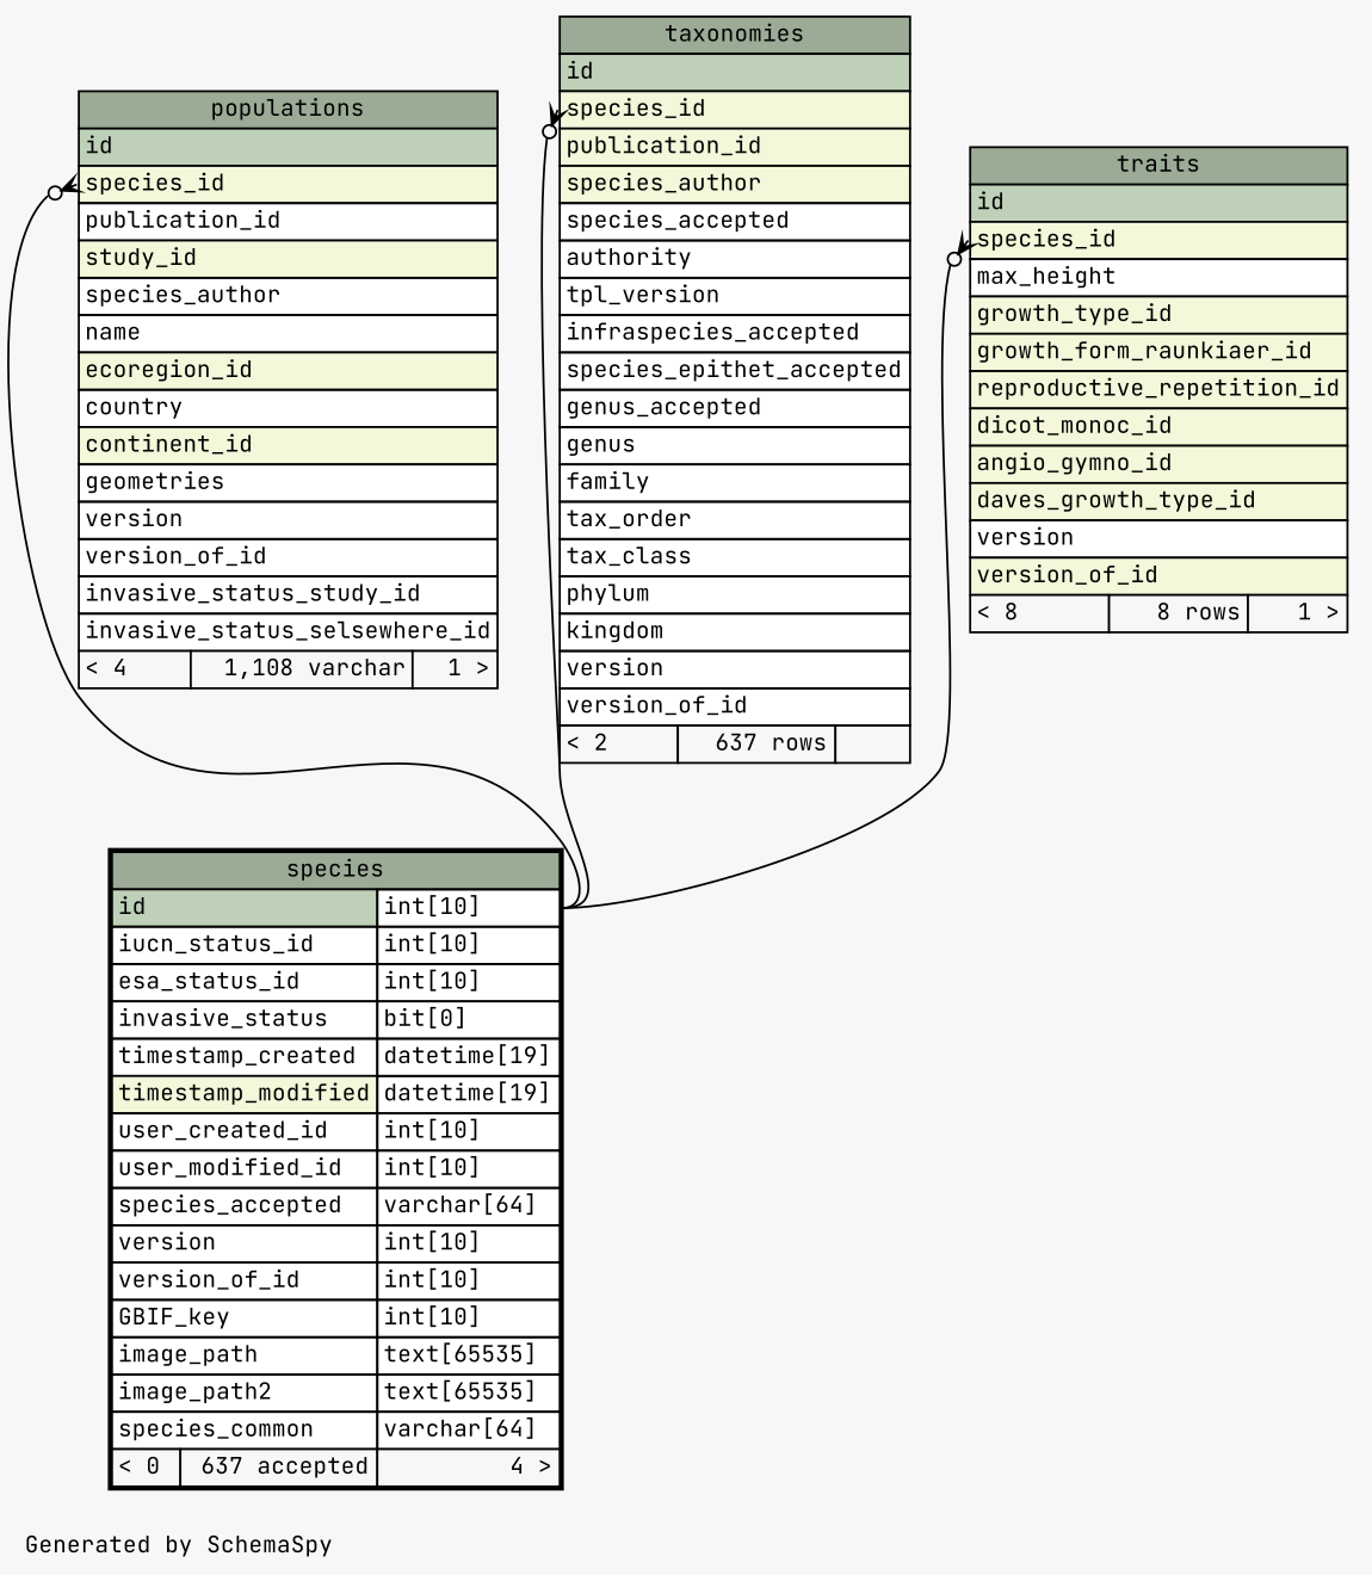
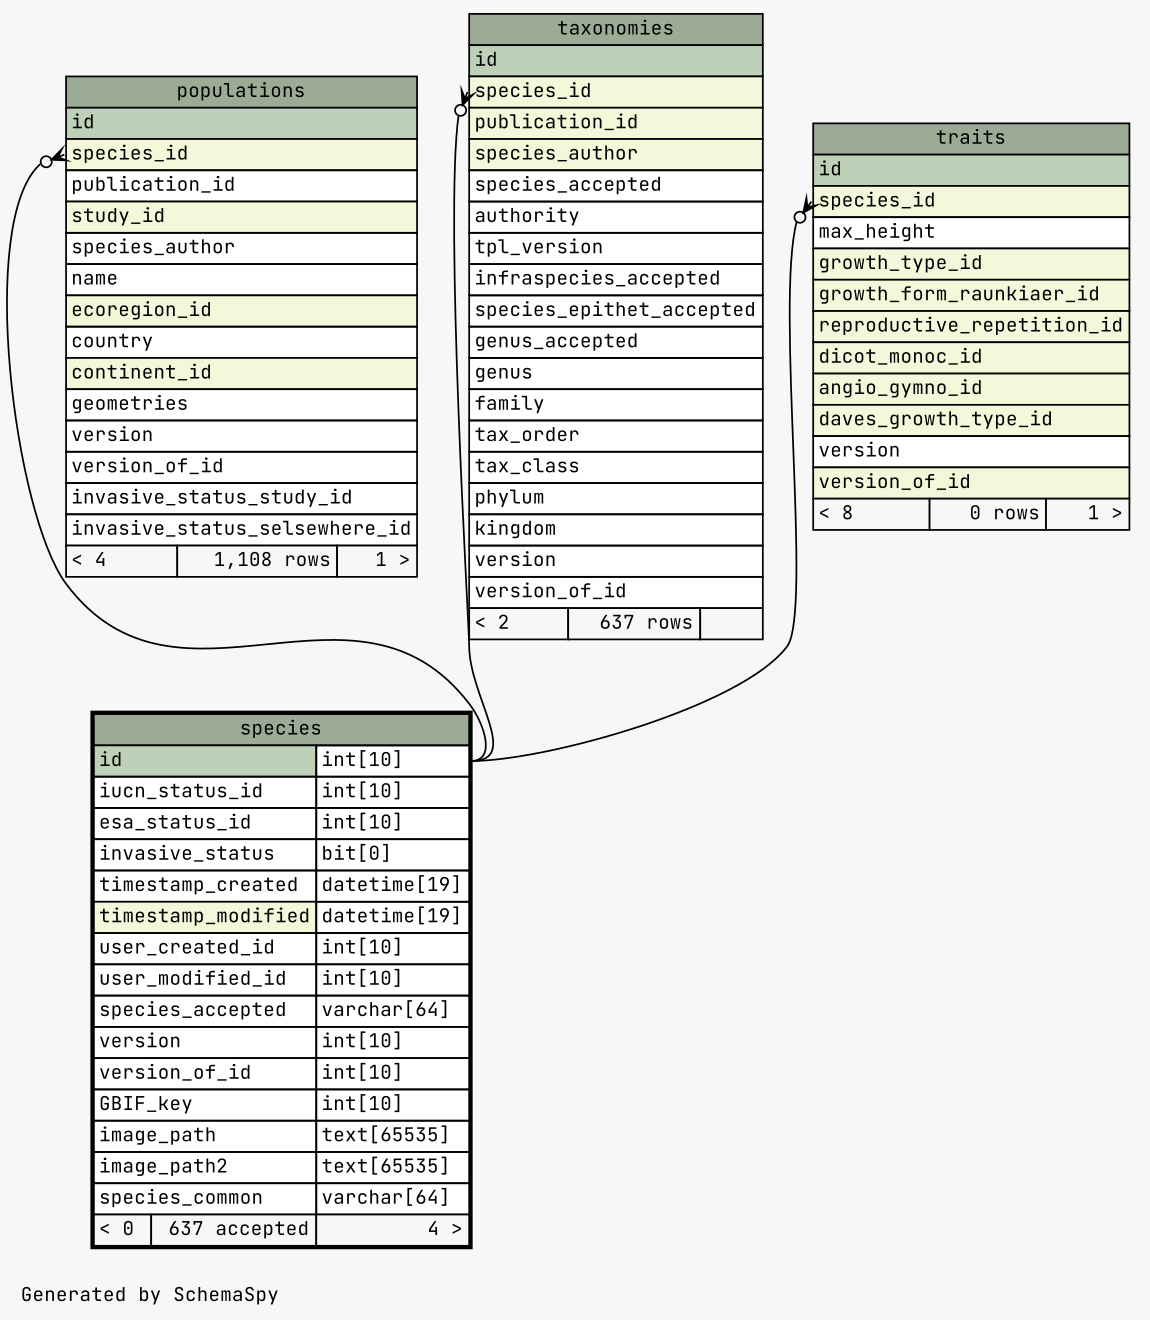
  digraph {
    bgcolor="#f7f7f7"
    fontname="JetBrains Mono"
    fontsize=11
    label="\nGenerated by SchemaSpy"
    labeljust=l
    nodesep=0.18
    rankdir=TB
    ranksep=0.46
    node [fontname="JetBrains Mono" fontsize=11 shape=plaintext]
    edge [arrowhead=none arrowsize=0.8 arrowtail=crowodot dir=back fontname="JetBrains Mono" headport="id.type:e" tailport="species_id:w"]
-   n1 [label=<     <TABLE BORDER="0" CELLBORDER="1" CELLSPACING="0" BGCOLOR="#ffffff">       <TR><TD COLSPAN="3" BGCOLOR="#9bab96" ALIGN="CENTER">populations</TD></TR>       <TR><TD PORT="id" COLSPAN="3" BGCOLOR="#bed1b8" ALIGN="LEFT">id</TD></TR>       <TR><TD PORT="species_id" COLSPAN="3" BGCOLOR="#f4f7da" ALIGN="LEFT">species_id</TD></TR>       <TR><TD PORT="publication_id" COLSPAN="3" ALIGN="LEFT">publication_id</TD></TR>       <TR><TD PORT="study_id" COLSPAN="3" BGCOLOR="#f4f7da" ALIGN="LEFT">study_id</TD></TR>       <TR><TD PORT="species_author" COLSPAN="3" ALIGN="LEFT">species_author</TD></TR>       <TR><TD PORT="name" COLSPAN="3" ALIGN="LEFT">name</TD></TR>       <TR><TD PORT="ecoregion_id" COLSPAN="3" BGCOLOR="#f4f7da" ALIGN="LEFT">ecoregion_id</TD></TR>       <TR><TD PORT="country" COLSPAN="3" ALIGN="LEFT">country</TD></TR>       <TR><TD PORT="continent_id" COLSPAN="3" BGCOLOR="#f4f7da" ALIGN="LEFT">continent_id</TD></TR>       <TR><TD PORT="geometries" COLSPAN="3" ALIGN="LEFT">geometries</TD></TR>       <TR><TD PORT="version" COLSPAN="3" ALIGN="LEFT">version</TD></TR>       <TR><TD PORT="version_of_id" COLSPAN="3" ALIGN="LEFT">version_of_id</TD></TR>       <TR><TD PORT="invasive_status_study_id" COLSPAN="3" ALIGN="LEFT">invasive_status_study_id</TD></TR>       <TR><TD PORT="invasive_status_selsewhere_id" COLSPAN="3" ALIGN="LEFT">invasive_status_selsewhere_id</TD></TR>       <TR><TD ALIGN="LEFT" BGCOLOR="#f7f7f7">&lt; 4</TD><TD ALIGN="RIGHT" BGCOLOR="#f7f7f7">1,108 varchar</TD><TD ALIGN="RIGHT" BGCOLOR="#f7f7f7">1 &gt;</TD></TR>     </TABLE>>]
+   n1 [label=<     <TABLE BORDER="0" CELLBORDER="1" CELLSPACING="0" BGCOLOR="#ffffff">       <TR><TD COLSPAN="3" BGCOLOR="#9bab96" ALIGN="CENTER">populations</TD></TR>       <TR><TD PORT="id" COLSPAN="3" BGCOLOR="#bed1b8" ALIGN="LEFT">id</TD></TR>       <TR><TD PORT="species_id" COLSPAN="3" BGCOLOR="#f4f7da" ALIGN="LEFT">species_id</TD></TR>       <TR><TD PORT="publication_id" COLSPAN="3" ALIGN="LEFT">publication_id</TD></TR>       <TR><TD PORT="study_id" COLSPAN="3" BGCOLOR="#f4f7da" ALIGN="LEFT">study_id</TD></TR>       <TR><TD PORT="species_author" COLSPAN="3" ALIGN="LEFT">species_author</TD></TR>       <TR><TD PORT="name" COLSPAN="3" ALIGN="LEFT">name</TD></TR>       <TR><TD PORT="ecoregion_id" COLSPAN="3" BGCOLOR="#f4f7da" ALIGN="LEFT">ecoregion_id</TD></TR>       <TR><TD PORT="country" COLSPAN="3" ALIGN="LEFT">country</TD></TR>       <TR><TD PORT="continent_id" COLSPAN="3" BGCOLOR="#f4f7da" ALIGN="LEFT">continent_id</TD></TR>       <TR><TD PORT="geometries" COLSPAN="3" ALIGN="LEFT">geometries</TD></TR>       <TR><TD PORT="version" COLSPAN="3" ALIGN="LEFT">version</TD></TR>       <TR><TD PORT="version_of_id" COLSPAN="3" ALIGN="LEFT">version_of_id</TD></TR>       <TR><TD PORT="invasive_status_study_id" COLSPAN="3" ALIGN="LEFT">invasive_status_study_id</TD></TR>       <TR><TD PORT="invasive_status_selsewhere_id" COLSPAN="3" ALIGN="LEFT">invasive_status_selsewhere_id</TD></TR>       <TR><TD ALIGN="LEFT" BGCOLOR="#f7f7f7">&lt; 4</TD><TD ALIGN="RIGHT" BGCOLOR="#f7f7f7">1,108 rows</TD><TD ALIGN="RIGHT" BGCOLOR="#f7f7f7">1 &gt;</TD></TR>     </TABLE>>]
    n2 [label=<     <TABLE BORDER="2" CELLBORDER="1" CELLSPACING="0" BGCOLOR="#ffffff">       <TR><TD COLSPAN="3" BGCOLOR="#9bab96" ALIGN="CENTER">species</TD></TR>       <TR><TD PORT="id" COLSPAN="2" BGCOLOR="#bed1b8" ALIGN="LEFT">id</TD><TD PORT="id.type" ALIGN="LEFT">int[10]</TD></TR>       <TR><TD PORT="iucn_status_id" COLSPAN="2" ALIGN="LEFT">iucn_status_id</TD><TD PORT="iucn_status_id.type" ALIGN="LEFT">int[10]</TD></TR>       <TR><TD PORT="esa_status_id" COLSPAN="2" ALIGN="LEFT">esa_status_id</TD><TD PORT="esa_status_id.type" ALIGN="LEFT">int[10]</TD></TR>       <TR><TD PORT="invasive_status" COLSPAN="2" ALIGN="LEFT">invasive_status</TD><TD PORT="invasive_status.type" ALIGN="LEFT">bit[0]</TD></TR>       <TR><TD PORT="timestamp_created" COLSPAN="2" ALIGN="LEFT">timestamp_created</TD><TD PORT="timestamp_created.type" ALIGN="LEFT">datetime[19]</TD></TR>       <TR><TD PORT="timestamp_modified" COLSPAN="2" BGCOLOR="#f4f7da" ALIGN="LEFT">timestamp_modified</TD><TD PORT="timestamp_modified.type" ALIGN="LEFT">datetime[19]</TD></TR>       <TR><TD PORT="user_created_id" COLSPAN="2" ALIGN="LEFT">user_created_id</TD><TD PORT="user_created_id.type" ALIGN="LEFT">int[10]</TD></TR>       <TR><TD PORT="user_modified_id" COLSPAN="2" ALIGN="LEFT">user_modified_id</TD><TD PORT="user_modified_id.type" ALIGN="LEFT">int[10]</TD></TR>       <TR><TD PORT="species_accepted" COLSPAN="2" ALIGN="LEFT">species_accepted</TD><TD PORT="species_accepted.type" ALIGN="LEFT">varchar[64]</TD></TR>       <TR><TD PORT="version" COLSPAN="2" ALIGN="LEFT">version</TD><TD PORT="version.type" ALIGN="LEFT">int[10]</TD></TR>       <TR><TD PORT="version_of_id" COLSPAN="2" ALIGN="LEFT">version_of_id</TD><TD PORT="version_of_id.type" ALIGN="LEFT">int[10]</TD></TR>       <TR><TD PORT="GBIF_key" COLSPAN="2" ALIGN="LEFT">GBIF_key</TD><TD PORT="GBIF_key.type" ALIGN="LEFT">int[10]</TD></TR>       <TR><TD PORT="image_path" COLSPAN="2" ALIGN="LEFT">image_path</TD><TD PORT="image_path.type" ALIGN="LEFT">text[65535]</TD></TR>       <TR><TD PORT="image_path2" COLSPAN="2" ALIGN="LEFT">image_path2</TD><TD PORT="image_path2.type" ALIGN="LEFT">text[65535]</TD></TR>       <TR><TD PORT="species_common" COLSPAN="2" ALIGN="LEFT">species_common</TD><TD PORT="species_common.type" ALIGN="LEFT">varchar[64]</TD></TR>       <TR><TD ALIGN="LEFT" BGCOLOR="#f7f7f7">&lt; 0</TD><TD ALIGN="RIGHT" BGCOLOR="#f7f7f7">637 accepted</TD><TD ALIGN="RIGHT" BGCOLOR="#f7f7f7">4 &gt;</TD></TR>     </TABLE>>]
    n3 [label=<     <TABLE BORDER="0" CELLBORDER="1" CELLSPACING="0" BGCOLOR="#ffffff">       <TR><TD COLSPAN="3" BGCOLOR="#9bab96" ALIGN="CENTER">taxonomies</TD></TR>       <TR><TD PORT="id" COLSPAN="3" BGCOLOR="#bed1b8" ALIGN="LEFT">id</TD></TR>       <TR><TD PORT="species_id" COLSPAN="3" BGCOLOR="#f4f7da" ALIGN="LEFT">species_id</TD></TR>       <TR><TD PORT="publication_id" COLSPAN="3" BGCOLOR="#f4f7da" ALIGN="LEFT">publication_id</TD></TR>       <TR><TD PORT="species_author" COLSPAN="3" BGCOLOR="#f4f7da" ALIGN="LEFT">species_author</TD></TR>       <TR><TD PORT="species_accepted" COLSPAN="3" ALIGN="LEFT">species_accepted</TD></TR>       <TR><TD PORT="authority" COLSPAN="3" ALIGN="LEFT">authority</TD></TR>       <TR><TD PORT="tpl_version" COLSPAN="3" ALIGN="LEFT">tpl_version</TD></TR>       <TR><TD PORT="infraspecies_accepted" COLSPAN="3" ALIGN="LEFT">infraspecies_accepted</TD></TR>       <TR><TD PORT="species_epithet_accepted" COLSPAN="3" ALIGN="LEFT">species_epithet_accepted</TD></TR>       <TR><TD PORT="genus_accepted" COLSPAN="3" ALIGN="LEFT">genus_accepted</TD></TR>       <TR><TD PORT="genus" COLSPAN="3" ALIGN="LEFT">genus</TD></TR>       <TR><TD PORT="family" COLSPAN="3" ALIGN="LEFT">family</TD></TR>       <TR><TD PORT="tax_order" COLSPAN="3" ALIGN="LEFT">tax_order</TD></TR>       <TR><TD PORT="tax_class" COLSPAN="3" ALIGN="LEFT">tax_class</TD></TR>       <TR><TD PORT="phylum" COLSPAN="3" ALIGN="LEFT">phylum</TD></TR>       <TR><TD PORT="kingdom" COLSPAN="3" ALIGN="LEFT">kingdom</TD></TR>       <TR><TD PORT="version" COLSPAN="3" ALIGN="LEFT">version</TD></TR>       <TR><TD PORT="version_of_id" COLSPAN="3" ALIGN="LEFT">version_of_id</TD></TR>       <TR><TD ALIGN="LEFT" BGCOLOR="#f7f7f7">&lt; 2</TD><TD ALIGN="RIGHT" BGCOLOR="#f7f7f7">637 rows</TD><TD ALIGN="RIGHT" BGCOLOR="#f7f7f7">  </TD></TR>     </TABLE>>]
-   n4 [label=<     <TABLE BORDER="0" CELLBORDER="1" CELLSPACING="0" BGCOLOR="#ffffff">       <TR><TD COLSPAN="3" BGCOLOR="#9bab96" ALIGN="CENTER">traits</TD></TR>       <TR><TD PORT="id" COLSPAN="3" BGCOLOR="#bed1b8" ALIGN="LEFT">id</TD></TR>       <TR><TD PORT="species_id" COLSPAN="3" BGCOLOR="#f4f7da" ALIGN="LEFT">species_id</TD></TR>       <TR><TD PORT="max_height" COLSPAN="3" ALIGN="LEFT">max_height</TD></TR>       <TR><TD PORT="growth_type_id" COLSPAN="3" BGCOLOR="#f4f7da" ALIGN="LEFT">growth_type_id</TD></TR>       <TR><TD PORT="growth_form_raunkiaer_id" COLSPAN="3" BGCOLOR="#f4f7da" ALIGN="LEFT">growth_form_raunkiaer_id</TD></TR>       <TR><TD PORT="reproductive_repetition_id" COLSPAN="3" BGCOLOR="#f4f7da" ALIGN="LEFT">reproductive_repetition_id</TD></TR>       <TR><TD PORT="dicot_monoc_id" COLSPAN="3" BGCOLOR="#f4f7da" ALIGN="LEFT">dicot_monoc_id</TD></TR>       <TR><TD PORT="angio_gymno_id" COLSPAN="3" BGCOLOR="#f4f7da" ALIGN="LEFT">angio_gymno_id</TD></TR>       <TR><TD PORT="daves_growth_type_id" COLSPAN="3" BGCOLOR="#f4f7da" ALIGN="LEFT">daves_growth_type_id</TD></TR>       <TR><TD PORT="version" COLSPAN="3" ALIGN="LEFT">version</TD></TR>       <TR><TD PORT="version_of_id" COLSPAN="3" BGCOLOR="#f4f7da" ALIGN="LEFT">version_of_id</TD></TR>       <TR><TD ALIGN="LEFT" BGCOLOR="#f7f7f7">&lt; 8</TD><TD ALIGN="RIGHT" BGCOLOR="#f7f7f7">8 rows</TD><TD ALIGN="RIGHT" BGCOLOR="#f7f7f7">1 &gt;</TD></TR>     </TABLE>>]
+   n4 [label=<     <TABLE BORDER="0" CELLBORDER="1" CELLSPACING="0" BGCOLOR="#ffffff">       <TR><TD COLSPAN="3" BGCOLOR="#9bab96" ALIGN="CENTER">traits</TD></TR>       <TR><TD PORT="id" COLSPAN="3" BGCOLOR="#bed1b8" ALIGN="LEFT">id</TD></TR>       <TR><TD PORT="species_id" COLSPAN="3" BGCOLOR="#f4f7da" ALIGN="LEFT">species_id</TD></TR>       <TR><TD PORT="max_height" COLSPAN="3" ALIGN="LEFT">max_height</TD></TR>       <TR><TD PORT="growth_type_id" COLSPAN="3" BGCOLOR="#f4f7da" ALIGN="LEFT">growth_type_id</TD></TR>       <TR><TD PORT="growth_form_raunkiaer_id" COLSPAN="3" BGCOLOR="#f4f7da" ALIGN="LEFT">growth_form_raunkiaer_id</TD></TR>       <TR><TD PORT="reproductive_repetition_id" COLSPAN="3" BGCOLOR="#f4f7da" ALIGN="LEFT">reproductive_repetition_id</TD></TR>       <TR><TD PORT="dicot_monoc_id" COLSPAN="3" BGCOLOR="#f4f7da" ALIGN="LEFT">dicot_monoc_id</TD></TR>       <TR><TD PORT="angio_gymno_id" COLSPAN="3" BGCOLOR="#f4f7da" ALIGN="LEFT">angio_gymno_id</TD></TR>       <TR><TD PORT="daves_growth_type_id" COLSPAN="3" BGCOLOR="#f4f7da" ALIGN="LEFT">daves_growth_type_id</TD></TR>       <TR><TD PORT="version" COLSPAN="3" ALIGN="LEFT">version</TD></TR>       <TR><TD PORT="version_of_id" COLSPAN="3" BGCOLOR="#f4f7da" ALIGN="LEFT">version_of_id</TD></TR>       <TR><TD ALIGN="LEFT" BGCOLOR="#f7f7f7">&lt; 8</TD><TD ALIGN="RIGHT" BGCOLOR="#f7f7f7">0 rows</TD><TD ALIGN="RIGHT" BGCOLOR="#f7f7f7">1 &gt;</TD></TR>     </TABLE>>]
    n1 -> n2
    n3 -> n2
    n4 -> n2
  }
